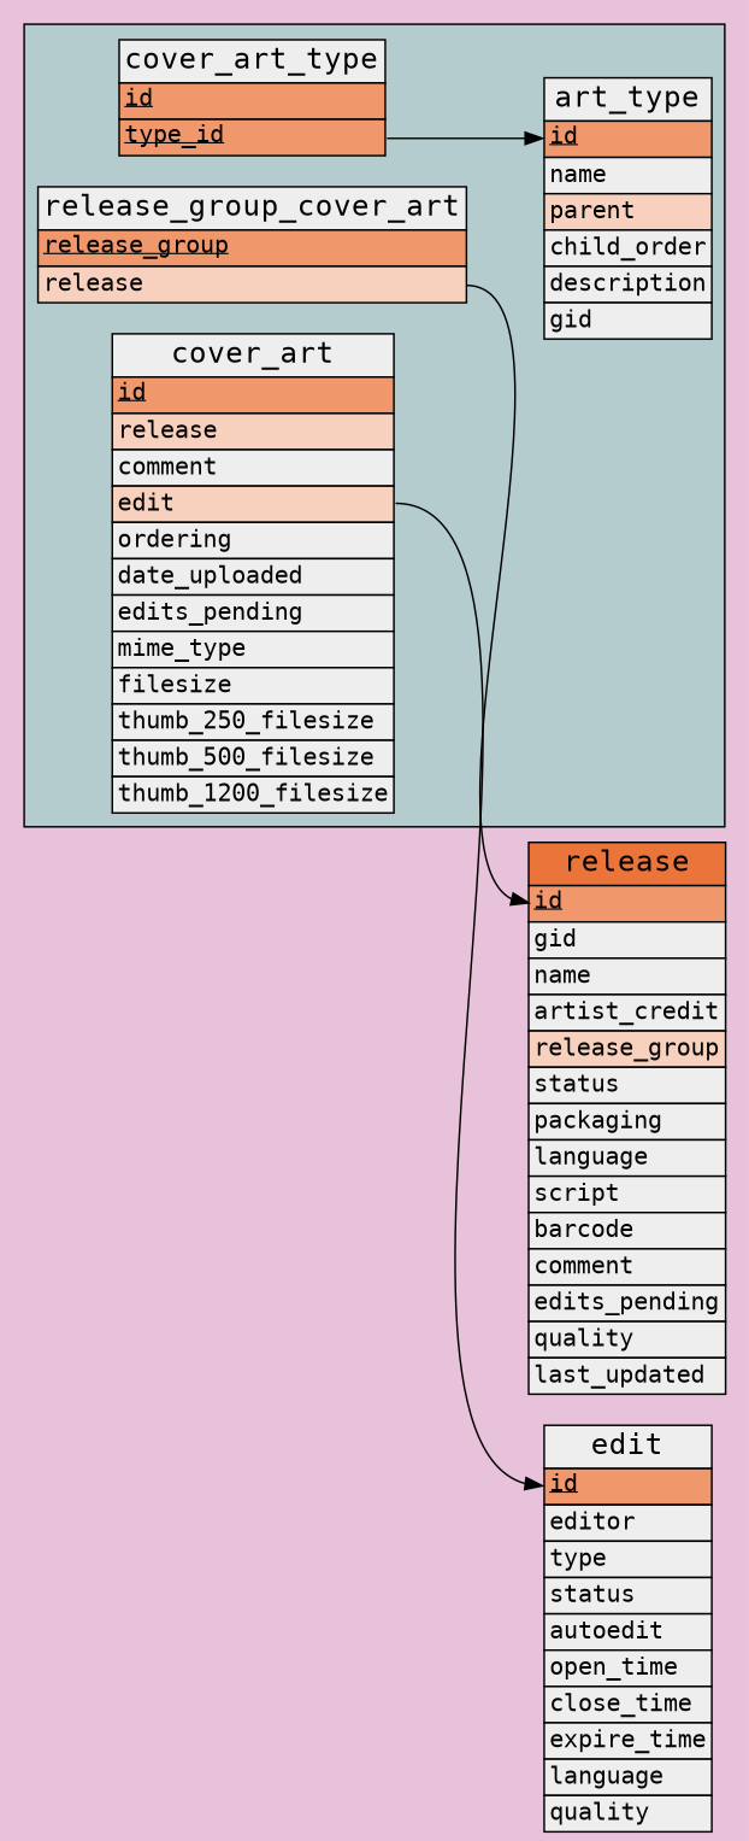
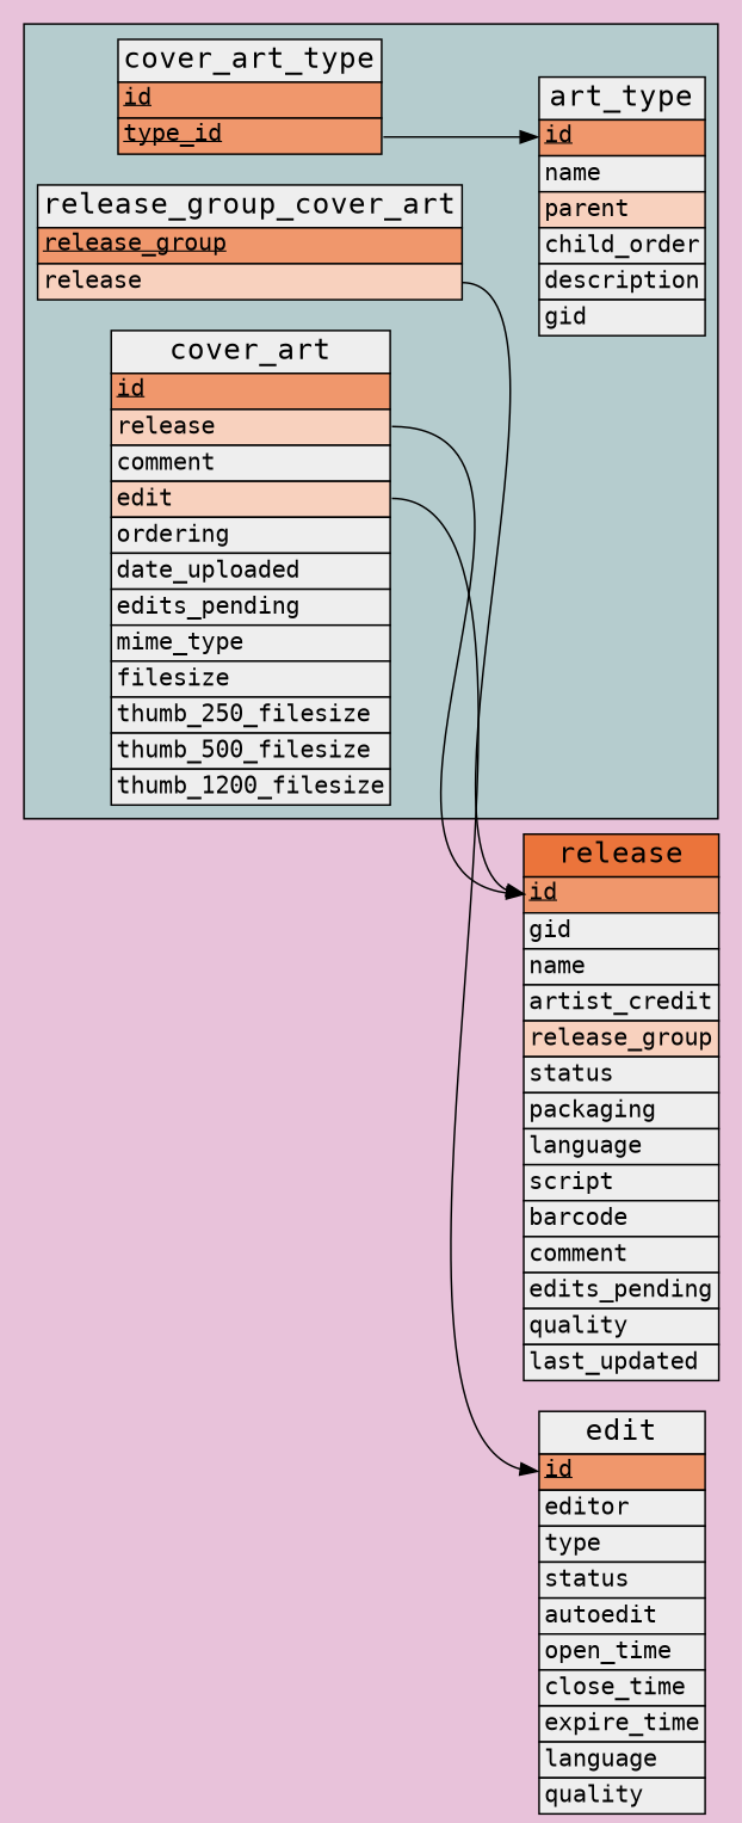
  digraph {
    bgcolor="#e8c2da"
    concentrate=true
    fontname="DejaVu Sans Mono"
    pack=true
    rankdir=LR
    node [fontname="DejaVu Sans Mono" shape=plain]
    edge [fontname="DejaVu Sans Mono" headport=id tailport=release]
    n1 [label=<             <table border="0" cellspacing="0" cellborder="1">                 <tr><td bgcolor="#eeeeee"><font point-size="17">art_type</font></td></tr>                 <tr><td bgcolor="#f0976c" align="left" port="id"><font point-size="14"><u>id</u></font></td></tr>                 <tr><td bgcolor="#eeeeee" align="left" port="name"><font point-size="14">name</font></td></tr>                 <tr><td bgcolor="#f8d1be" align="left" port="parent"><font point-size="14">parent</font></td></tr>                 <tr><td bgcolor="#eeeeee" align="left" port="child_order"><font point-size="14">child_order</font></td></tr>                 <tr><td bgcolor="#eeeeee" align="left" port="description"><font point-size="14">description</font></td></tr>                 <tr><td bgcolor="#eeeeee" align="left" port="gid"><font point-size="14">gid</font></td></tr>             </table>         >]
    n2 [label=<             <table border="0" cellspacing="0" cellborder="1">                 <tr><td bgcolor="#eeeeee"><font point-size="17">cover_art</font></td></tr>                 <tr><td bgcolor="#f0976c" align="left" port="id"><font point-size="14"><u>id</u></font></td></tr>                 <tr><td bgcolor="#f8d1be" align="left" port="release"><font point-size="14">release</font></td></tr>                 <tr><td bgcolor="#eeeeee" align="left" port="comment"><font point-size="14">comment</font></td></tr>                 <tr><td bgcolor="#f8d1be" align="left" port="edit"><font point-size="14">edit</font></td></tr>                 <tr><td bgcolor="#eeeeee" align="left" port="ordering"><font point-size="14">ordering</font></td></tr>                 <tr><td bgcolor="#eeeeee" align="left" port="date_uploaded"><font point-size="14">date_uploaded</font></td></tr>                 <tr><td bgcolor="#eeeeee" align="left" port="edits_pending"><font point-size="14">edits_pending</font></td></tr>                 <tr><td bgcolor="#eeeeee" align="left" port="mime_type"><font point-size="14">mime_type</font></td></tr>                 <tr><td bgcolor="#eeeeee" align="left" port="filesize"><font point-size="14">filesize</font></td></tr>                 <tr><td bgcolor="#eeeeee" align="left" port="thumb_250_filesize"><font point-size="14">thumb_250_filesize</font></td></tr>                 <tr><td bgcolor="#eeeeee" align="left" port="thumb_500_filesize"><font point-size="14">thumb_500_filesize</font></td></tr>                 <tr><td bgcolor="#eeeeee" align="left" port="thumb_1200_filesize"><font point-size="14">thumb_1200_filesize</font></td></tr>             </table>         >]
    n3 [label=<             <table border="0" cellspacing="0" cellborder="1">                 <tr><td bgcolor="#eeeeee"><font point-size="17">cover_art_type</font></td></tr>                 <tr><td bgcolor="#f0976c" align="left" port="id"><font point-size="14"><u>id</u></font></td></tr>                 <tr><td bgcolor="#f0976c" align="left" port="type_id"><font point-size="14"><u>type_id</u></font></td></tr>             </table>         >]
    n4 [label=<             <table border="0" cellspacing="0" cellborder="1">                 <tr><td bgcolor="#eeeeee"><font point-size="17">release_group_cover_art</font></td></tr>                 <tr><td bgcolor="#f0976c" align="left" port="release_group"><font point-size="14"><u>release_group</u></font></td></tr>                 <tr><td bgcolor="#f8d1be" align="left" port="release"><font point-size="14">release</font></td></tr>             </table>         >]
    n5 [label=<             <table border="0" cellspacing="0" cellborder="1">                 <tr><td bgcolor="#eeeeee"><font point-size="17">edit</font></td></tr>                 <tr><td bgcolor="#f0976c" align="left" port="id"><font point-size="14"><u>id</u></font></td></tr>                 <tr><td bgcolor="#eeeeee" align="left" port="editor"><font point-size="14">editor</font></td></tr>                 <tr><td bgcolor="#eeeeee" align="left" port="type"><font point-size="14">type</font></td></tr>                 <tr><td bgcolor="#eeeeee" align="left" port="status"><font point-size="14">status</font></td></tr>                 <tr><td bgcolor="#eeeeee" align="left" port="autoedit"><font point-size="14">autoedit</font></td></tr>                 <tr><td bgcolor="#eeeeee" align="left" port="open_time"><font point-size="14">open_time</font></td></tr>                 <tr><td bgcolor="#eeeeee" align="left" port="close_time"><font point-size="14">close_time</font></td></tr>                 <tr><td bgcolor="#eeeeee" align="left" port="expire_time"><font point-size="14">expire_time</font></td></tr>                 <tr><td bgcolor="#eeeeee" align="left" port="language"><font point-size="14">language</font></td></tr>                 <tr><td bgcolor="#eeeeee" align="left" port="quality"><font point-size="14">quality</font></td></tr>             </table>         >]
    n6 [label=<             <table border="0" cellspacing="0" cellborder="1">                 <tr><td bgcolor="#eb743b"><font point-size="17">release</font></td></tr>                 <tr><td bgcolor="#f0976c" align="left" port="id"><font point-size="14"><u>id</u></font></td></tr>                 <tr><td bgcolor="#eeeeee" align="left" port="gid"><font point-size="14">gid</font></td></tr>                 <tr><td bgcolor="#eeeeee" align="left" port="name"><font point-size="14">name</font></td></tr>                 <tr><td bgcolor="#eeeeee" align="left" port="artist_credit"><font point-size="14">artist_credit</font></td></tr>                 <tr><td bgcolor="#f8d1be" align="left" port="release_group"><font point-size="14">release_group</font></td></tr>                 <tr><td bgcolor="#eeeeee" align="left" port="status"><font point-size="14">status</font></td></tr>                 <tr><td bgcolor="#eeeeee" align="left" port="packaging"><font point-size="14">packaging</font></td></tr>                 <tr><td bgcolor="#eeeeee" align="left" port="language"><font point-size="14">language</font></td></tr>                 <tr><td bgcolor="#eeeeee" align="left" port="script"><font point-size="14">script</font></td></tr>                 <tr><td bgcolor="#eeeeee" align="left" port="barcode"><font point-size="14">barcode</font></td></tr>                 <tr><td bgcolor="#eeeeee" align="left" port="comment"><font point-size="14">comment</font></td></tr>                 <tr><td bgcolor="#eeeeee" align="left" port="edits_pending"><font point-size="14">edits_pending</font></td></tr>                 <tr><td bgcolor="#eeeeee" align="left" port="quality"><font point-size="14">quality</font></td></tr>                 <tr><td bgcolor="#eeeeee" align="left" port="last_updated"><font point-size="14">last_updated</font></td></tr>             </table>         >]
    subgraph cluster_1 {
      bgcolor="#b5ccce"
      n1
      n2
      n3
      n4
    }
    n2 -> n5 [tailport=edit]
+   n2 -> n6
    n3 -> n1 [tailport=type_id]
    n4 -> n6
  }
